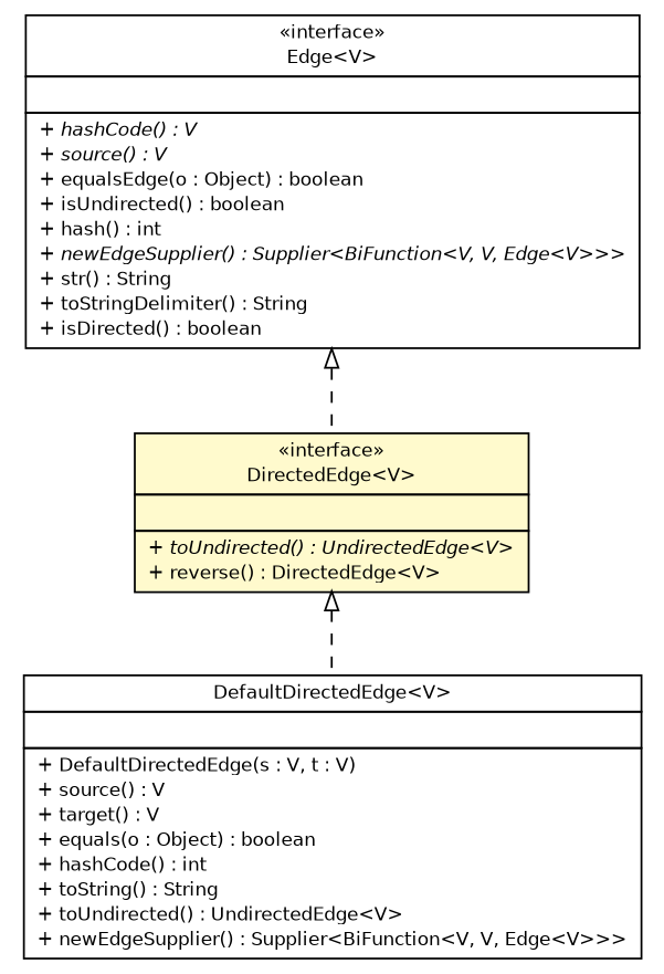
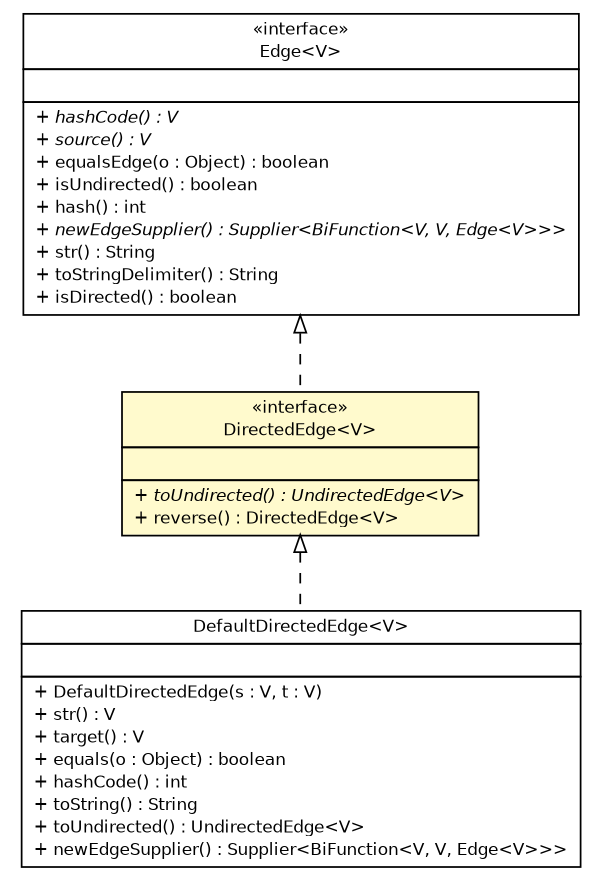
  digraph {
    nodesep=0.25
    ranksep=0.5
    node [fontcolor=black fontname=Helvetica fontsize=10.0 shape=plaintext]
    edge [arrowtail=empty dir=back fontname=Helvetica fontsize=10 headport=p labelfontname=Helvetica labelfontsize=10 style=dashed tailport=p]
    n1 [label=<<table title="org.jgraphl.edge.Edge" border="0" cellborder="1" cellspacing="0" cellpadding="2" port="p" href="./Edge.html"> 		<tr><td><table border="0" cellspacing="0" cellpadding="1"> <tr><td align="center" balign="center"> &#171;interface&#187; </td></tr> <tr><td align="center" balign="center"> Edge&lt;V&gt; </td></tr> 		</table></td></tr> 		<tr><td><table border="0" cellspacing="0" cellpadding="1"> <tr><td align="left" balign="left">  </td></tr> 		</table></td></tr> 		<tr><td><table border="0" cellspacing="0" cellpadding="1"> <tr><td align="left" balign="left"><font face="Helvetica-Oblique" point-size="10.0"> + hashCode() : V </font></td></tr> <tr><td align="left" balign="left"><font face="Helvetica-Oblique" point-size="10.0"> + source() : V </font></td></tr> <tr><td align="left" balign="left"> + equalsEdge(o : Object) : boolean </td></tr> <tr><td align="left" balign="left"> + isUndirected() : boolean </td></tr> <tr><td align="left" balign="left"> + hash() : int </td></tr> <tr><td align="left" balign="left"><font face="Helvetica-Oblique" point-size="10.0"> + newEdgeSupplier() : Supplier&lt;BiFunction&lt;V, V, Edge&lt;V&gt;&gt;&gt; </font></td></tr> <tr><td align="left" balign="left"> + str() : String </td></tr> <tr><td align="left" balign="left"> + toStringDelimiter() : String </td></tr> <tr><td align="left" balign="left"> + isDirected() : boolean </td></tr> 		</table></td></tr> 		</table>>]
    n2 [label=<<table title="org.jgraphl.edge.DirectedEdge" border="0" cellborder="1" cellspacing="0" cellpadding="2" port="p" bgcolor="lemonChiffon" href="./DirectedEdge.html"> 		<tr><td><table border="0" cellspacing="0" cellpadding="1"> <tr><td align="center" balign="center"> &#171;interface&#187; </td></tr> <tr><td align="center" balign="center"> DirectedEdge&lt;V&gt; </td></tr> 		</table></td></tr> 		<tr><td><table border="0" cellspacing="0" cellpadding="1"> <tr><td align="left" balign="left">  </td></tr> 		</table></td></tr> 		<tr><td><table border="0" cellspacing="0" cellpadding="1"> <tr><td align="left" balign="left"><font face="Helvetica-Oblique" point-size="10.0"> + toUndirected() : UndirectedEdge&lt;V&gt; </font></td></tr> <tr><td align="left" balign="left"> + reverse() : DirectedEdge&lt;V&gt; </td></tr> 		</table></td></tr> 		</table>>]
-   n3 [label=<<table title="org.jgraphl.edge.DefaultDirectedEdge" border="0" cellborder="1" cellspacing="0" cellpadding="2" port="p" href="./DefaultDirectedEdge.html"> 		<tr><td><table border="0" cellspacing="0" cellpadding="1"> <tr><td align="center" balign="center"> DefaultDirectedEdge&lt;V&gt; </td></tr> 		</table></td></tr> 		<tr><td><table border="0" cellspacing="0" cellpadding="1"> <tr><td align="left" balign="left">  </td></tr> 		</table></td></tr> 		<tr><td><table border="0" cellspacing="0" cellpadding="1"> <tr><td align="left" balign="left"> + DefaultDirectedEdge(s : V, t : V) </td></tr> <tr><td align="left" balign="left"> + source() : V </td></tr> <tr><td align="left" balign="left"> + target() : V </td></tr> <tr><td align="left" balign="left"> + equals(o : Object) : boolean </td></tr> <tr><td align="left" balign="left"> + hashCode() : int </td></tr> <tr><td align="left" balign="left"> + toString() : String </td></tr> <tr><td align="left" balign="left"> + toUndirected() : UndirectedEdge&lt;V&gt; </td></tr> <tr><td align="left" balign="left"> + newEdgeSupplier() : Supplier&lt;BiFunction&lt;V, V, Edge&lt;V&gt;&gt;&gt; </td></tr> 		</table></td></tr> 		</table>>]
+   n3 [label=<<table title="org.jgraphl.edge.DefaultDirectedEdge" border="0" cellborder="1" cellspacing="0" cellpadding="2" port="p" href="./DefaultDirectedEdge.html"> 		<tr><td><table border="0" cellspacing="0" cellpadding="1"> <tr><td align="center" balign="center"> DefaultDirectedEdge&lt;V&gt; </td></tr> 		</table></td></tr> 		<tr><td><table border="0" cellspacing="0" cellpadding="1"> <tr><td align="left" balign="left">  </td></tr> 		</table></td></tr> 		<tr><td><table border="0" cellspacing="0" cellpadding="1"> <tr><td align="left" balign="left"> + DefaultDirectedEdge(s : V, t : V) </td></tr> <tr><td align="left" balign="left"> + str() : V </td></tr> <tr><td align="left" balign="left"> + target() : V </td></tr> <tr><td align="left" balign="left"> + equals(o : Object) : boolean </td></tr> <tr><td align="left" balign="left"> + hashCode() : int </td></tr> <tr><td align="left" balign="left"> + toString() : String </td></tr> <tr><td align="left" balign="left"> + toUndirected() : UndirectedEdge&lt;V&gt; </td></tr> <tr><td align="left" balign="left"> + newEdgeSupplier() : Supplier&lt;BiFunction&lt;V, V, Edge&lt;V&gt;&gt;&gt; </td></tr> 		</table></td></tr> 		</table>>]
    n1 -> n2
    n2 -> n3
  }
